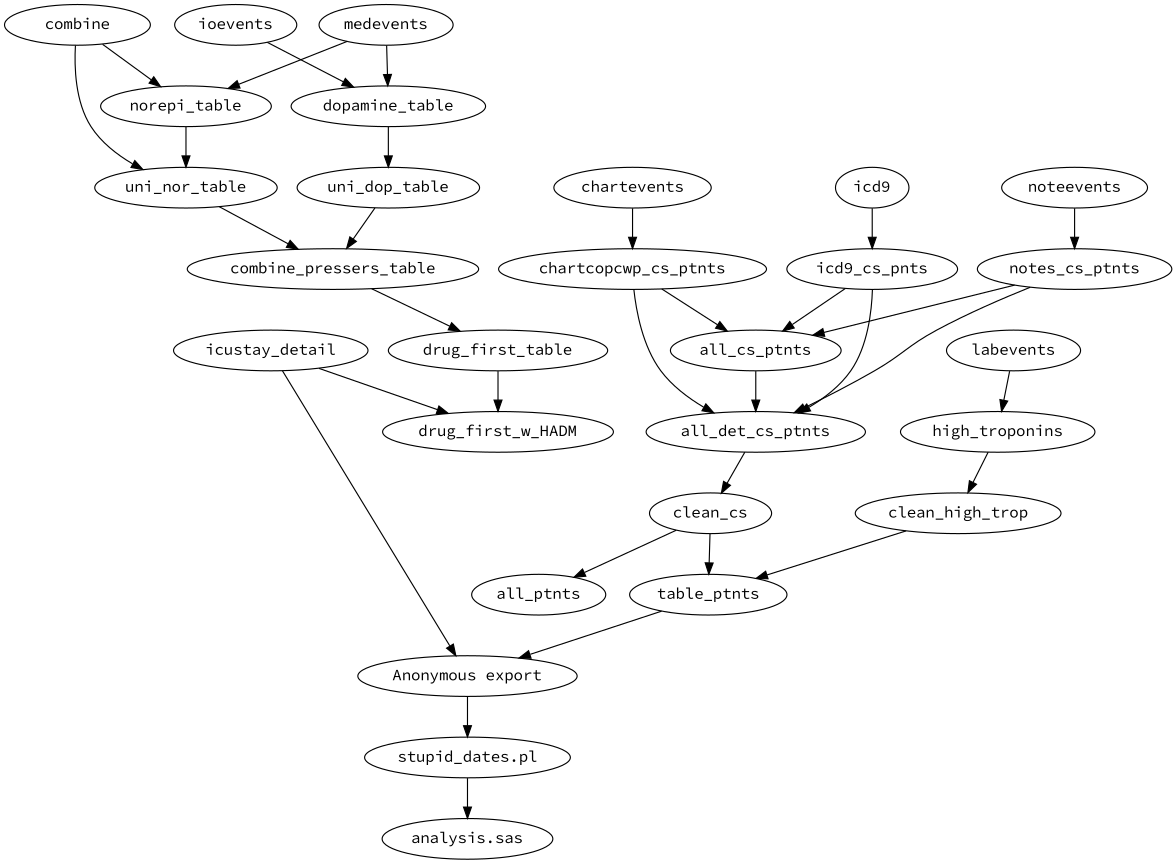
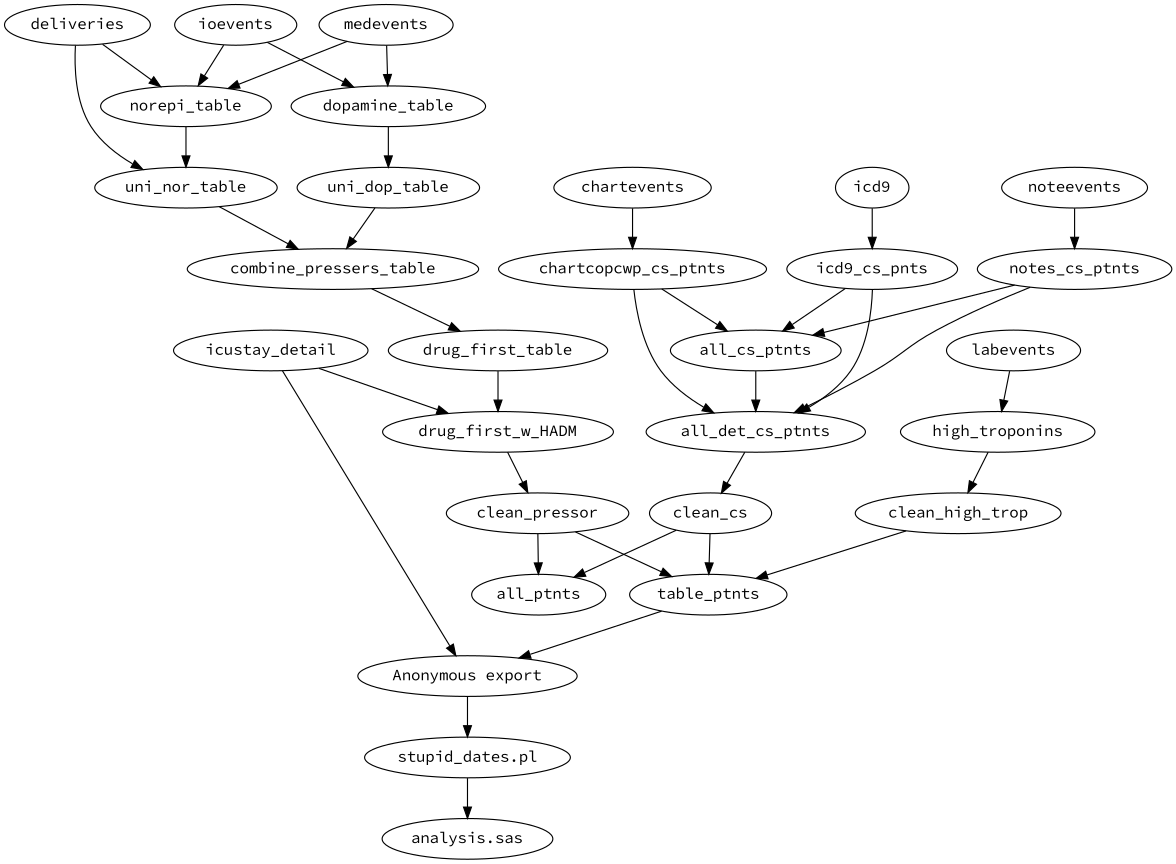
  digraph {
    fontname="Source Code Pro"
    node [fontname="Source Code Pro"]
    edge [fontname="Source Code Pro"]
    labevents
    high_troponins
    clean_high_trop
    n4 [label=table_ptnts]
    icd9
    icd9_cs_pnts
    all_cs_ptnts
    all_det_cs_ptnts
    clean_cs
    noteevents
    notes_cs_ptnts
    chartevents
    chartcopcwp_cs_ptnts
    all_ptnts
    medevents
    dopamine_table
    norepi_table
    uni_dop_table
    uni_nor_table
    combine_pressers_table
-   deliveries [label=combine]
+   deliveries
    ioevents
    drug_first_table
    drug_first_w_HADM
+   clean_pressor
    icustay_detail
    "Anonymous export"
    "stupid_dates.pl"
    "analysis.sas"
    labevents -> high_troponins
    high_troponins -> clean_high_trop
    clean_high_trop -> n4
    n4 -> "Anonymous export"
    icd9 -> icd9_cs_pnts
    icd9_cs_pnts -> all_cs_ptnts
    icd9_cs_pnts -> all_det_cs_ptnts
    all_cs_ptnts -> all_det_cs_ptnts
    all_det_cs_ptnts -> clean_cs
    clean_cs -> n4
    clean_cs -> all_ptnts
    noteevents -> notes_cs_ptnts
    notes_cs_ptnts -> all_cs_ptnts
    notes_cs_ptnts -> all_det_cs_ptnts
    chartevents -> chartcopcwp_cs_ptnts
    chartcopcwp_cs_ptnts -> all_cs_ptnts
    chartcopcwp_cs_ptnts -> all_det_cs_ptnts
    medevents -> dopamine_table
    medevents -> norepi_table
    dopamine_table -> uni_dop_table
    norepi_table -> uni_nor_table
    uni_dop_table -> combine_pressers_table
    uni_nor_table -> combine_pressers_table
    combine_pressers_table -> drug_first_table
    deliveries -> norepi_table
    deliveries -> uni_nor_table
    ioevents -> dopamine_table
+   ioevents -> norepi_table
    drug_first_table -> drug_first_w_HADM
+   drug_first_w_HADM -> clean_pressor
+   clean_pressor -> n4
+   clean_pressor -> all_ptnts
    icustay_detail -> drug_first_w_HADM
    icustay_detail -> "Anonymous export"
    "Anonymous export" -> "stupid_dates.pl"
    "stupid_dates.pl" -> "analysis.sas"
  }
